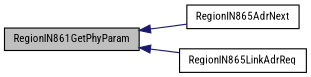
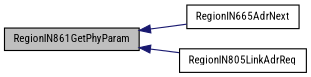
  digraph {
    fontname="Roboto Condensed"
    rankdir=LR
    node [color=black fillcolor=white fontname="Roboto Condensed" fontsize=10 shape=record style=filled]
    edge [color=midnightblue dir=back fontname="Roboto Condensed" fontsize=10 labelfontname=Helvetica labelfontsize=10 style=solid]
    n1 [fillcolor=grey75 fontcolor=black height=0.2 label=RegionIN861GetPhyParam width=0.4]
-   n2 [height=0.2 label=RegionIN865AdrNext width=0.4]
-   n3 [height=0.2 label=RegionIN865LinkAdrReq width=0.4]
+   n2 [height=0.2 label=RegionIN665AdrNext width=0.4]
+   n3 [height=0.2 label=RegionIN805LinkAdrReq width=0.4]
    n1 -> n2
    n1 -> n3
  }
